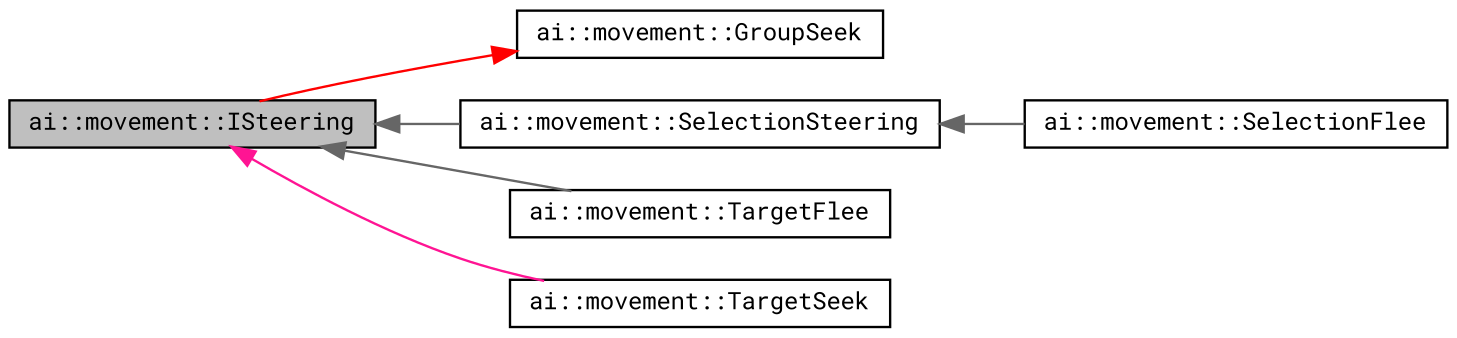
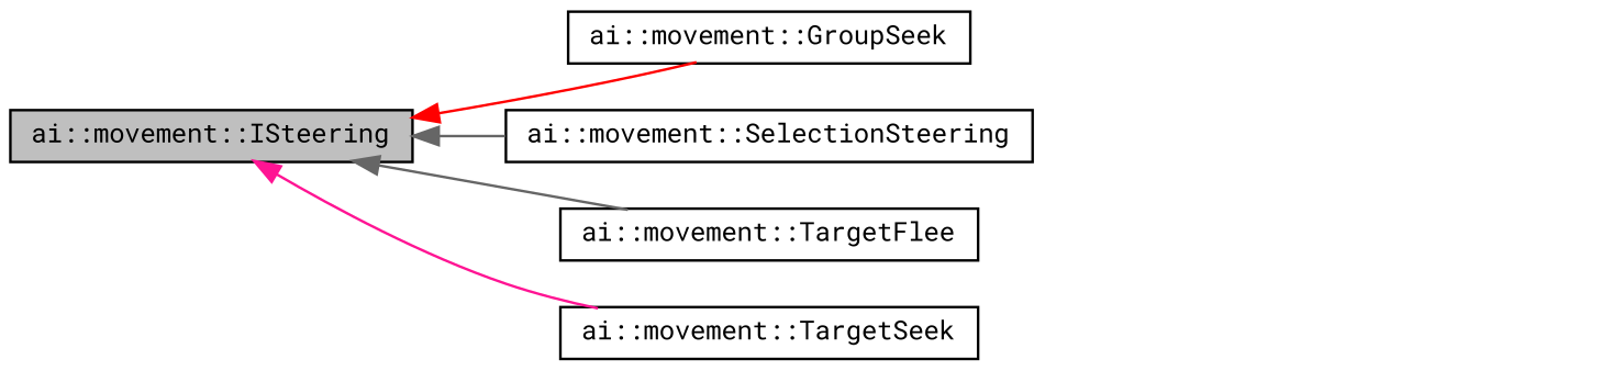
  digraph {
    fontname="Roboto Mono"
    rankdir=LR
    node [color=black fillcolor=white fontname="Roboto Mono" fontsize=10 shape=record style=filled]
    edge [color=gray40 dir=back fontname="Roboto Mono" fontsize=10 labelfontname=Helvetica labelfontsize=10 style=solid]
    n1 [fillcolor=grey75 fontcolor=black height=0.2 label="ai::movement::ISteering" width=0.4]
    n2 [height=0.2 label="ai::movement::GroupSeek" width=0.4]
    n3 [height=0.2 label="ai::movement::SelectionSteering" width=0.4]
    n4 [height=0.2 label="ai::movement::TargetFlee" width=0.4]
    n5 [height=0.2 label="ai::movement::TargetSeek" width=0.4]
-   n6 [height=0.2 label="ai::movement::SelectionFlee" width=0.4]
-   n2 -> n1 [color=red]
+   n1 -> n2 [color=red]
    n1 -> n3
    n1 -> n4
    n1 -> n5 [color=deeppink]
-   n3 -> n6
  }
